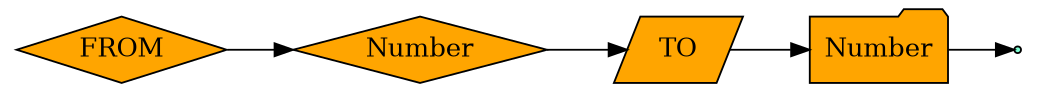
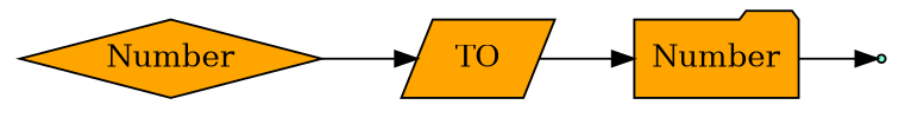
  digraph {
    rankdir=LR
    node [fillcolor=orange shape=diamond style=filled]
-   n1 [label=FROM]
    n2 [label=Number]
    n3 [label=TO shape=parallelogram]
    n4 [label=Number shape=folder]
    end [fillcolor=aquamarine shape=point]
-   n1 -> n2
    n2 -> n3
    n3 -> n4
    n4 -> end
  }
